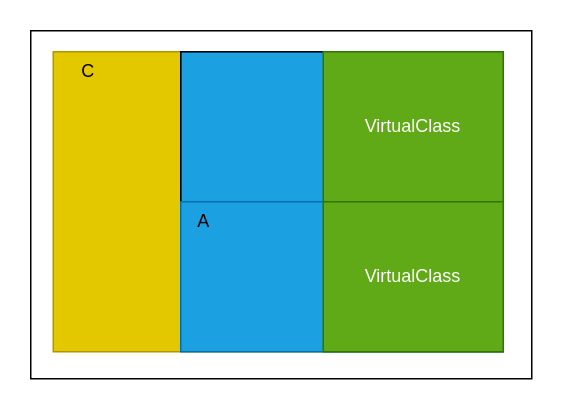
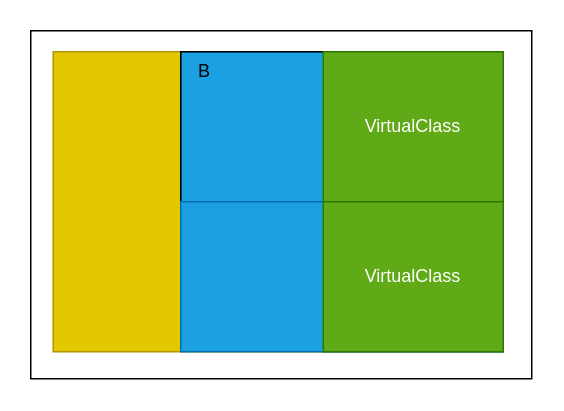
  <mxCell id="0" />
  <mxCell id="1" parent="0" />
  <mxCell id="2" value="" style="group" vertex="1" connectable="0" parent="1"><mxGeometry x="35" y="34" width="300" height="200" as="geometry" /></mxCell>
  <mxCell id="3" value="" style="rounded=0;whiteSpace=wrap;html=1;fillColor=#e3c800;strokeColor=#B09500;fontColor=#000000;" vertex="1" parent="2"><mxGeometry width="300" height="200" as="geometry" /></mxCell>
- <mxCell id="4" value="&lt;font color=&quot;#000000&quot;&gt;C&lt;/font&gt;" style="text;html=1;strokeColor=none;fillColor=none;align=center;verticalAlign=middle;whiteSpace=wrap;rounded=0;" vertex="1" parent="2"><mxGeometry width="46.947" height="25.381" as="geometry" /></mxCell>
  <mxCell id="5" value="" style="group;fillColor=#1ba1e2;fontColor=#ffffff;strokeColor=#006EAF;" vertex="1" connectable="0" parent="2"><mxGeometry x="85" width="215" height="100" as="geometry" /></mxCell>
  <mxCell id="6" value="" style="rounded=0;whiteSpace=wrap;html=1;strokeColor=#000000;fontColor=#000000;fillColor=none;" vertex="1" parent="5"><mxGeometry width="215.0" height="100" as="geometry" /></mxCell>
+ <mxCell id="7" value="B" style="text;html=1;strokeColor=none;fillColor=none;align=center;verticalAlign=middle;whiteSpace=wrap;rounded=0;fontColor=#000000;" vertex="1" parent="5"><mxGeometry width="32" height="25.69" as="geometry" /></mxCell>
  <mxCell id="8" value="VirtualClass" style="rounded=0;whiteSpace=wrap;html=1;strokeColor=#2D7600;fontColor=#ffffff;fillColor=#60a917;" vertex="1" parent="5"><mxGeometry x="95" width="120" height="100" as="geometry" /></mxCell>
  <mxCell id="9" value="" style="group" vertex="1" connectable="0" parent="2"><mxGeometry x="85" y="100" width="215" height="100" as="geometry" /></mxCell>
  <mxCell id="10" value="" style="rounded=0;whiteSpace=wrap;html=1;strokeColor=#006EAF;fontColor=#ffffff;fillColor=#1ba1e2;" vertex="1" parent="9"><mxGeometry width="215.0" height="100.0" as="geometry" /></mxCell>
- <mxCell id="11" value="A" style="text;html=1;strokeColor=none;fillColor=none;align=center;verticalAlign=middle;whiteSpace=wrap;rounded=0;fontColor=#000000;" vertex="1" parent="9"><mxGeometry width="31" height="25.69" as="geometry" /></mxCell>
  <mxCell id="12" value="VirtualClass" style="rounded=0;whiteSpace=wrap;html=1;strokeColor=#2D7600;fontColor=#ffffff;fillColor=#60a917;" vertex="1" parent="9"><mxGeometry x="95" width="120" height="100" as="geometry" /></mxCell>
  <mxCell id="13" value="" style="rounded=0;whiteSpace=wrap;html=1;strokeColor=#000000;fontColor=#000000;fillColor=none;" vertex="1" parent="1"><mxGeometry x="20" y="20" width="334" height="232" as="geometry" /></mxCell>
